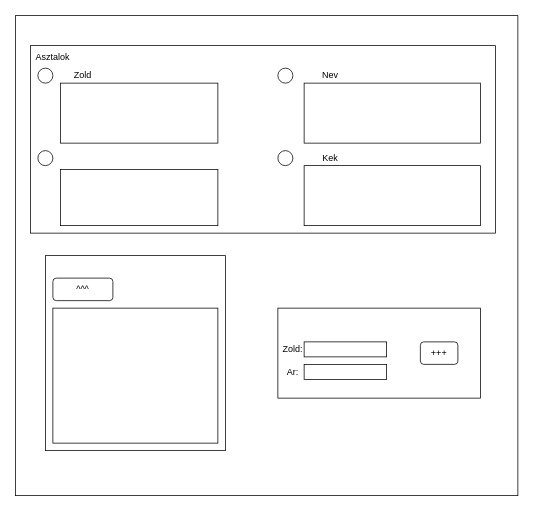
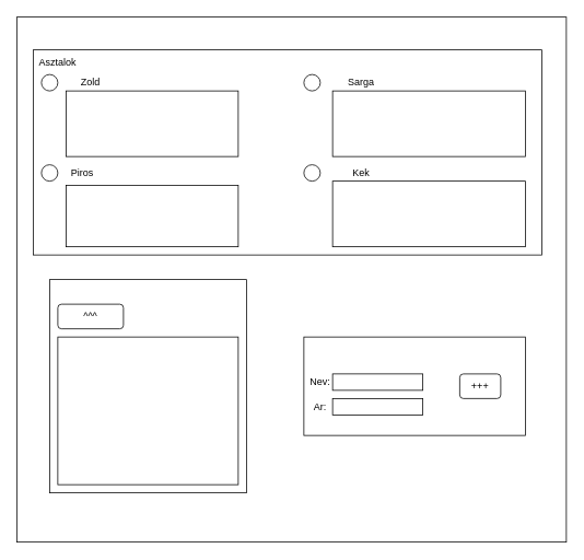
  <mxCell id="0" />
  <mxCell id="1" parent="0" />
  <mxCell id="2" value="" style="rounded=0;whiteSpace=wrap;html=1;" vertex="1" parent="1"><mxGeometry x="20" y="20" width="670" height="640" as="geometry" /></mxCell>
  <mxCell id="3" value="" style="rounded=0;whiteSpace=wrap;html=1;" vertex="1" parent="1"><mxGeometry x="40" y="60" width="620" height="250" as="geometry" /></mxCell>
  <mxCell id="4" value="" style="rounded=0;whiteSpace=wrap;html=1;" vertex="1" parent="1"><mxGeometry x="60" y="340" width="240" height="260" as="geometry" /></mxCell>
  <mxCell id="5" value="Asztalok" style="text;html=1;align=center;verticalAlign=middle;whiteSpace=wrap;rounded=0;" vertex="1" parent="1"><mxGeometry x="40" y="60" width="60" height="30" as="geometry" /></mxCell>
  <mxCell id="6" value="" style="rounded=0;whiteSpace=wrap;html=1;" vertex="1" parent="1"><mxGeometry x="370" y="410" width="270" height="120" as="geometry" /></mxCell>
- <mxCell id="7" value="Zold:" style="text;html=1;align=center;verticalAlign=middle;whiteSpace=wrap;rounded=0;" vertex="1" parent="1"><mxGeometry x="360" y="450" width="60" height="30" as="geometry" /></mxCell>
+ <mxCell id="7" value="Nev:" style="text;html=1;align=center;verticalAlign=middle;whiteSpace=wrap;rounded=0;" vertex="1" parent="1"><mxGeometry x="360" y="450" width="60" height="30" as="geometry" /></mxCell>
  <mxCell id="8" value="Ar:" style="text;html=1;align=center;verticalAlign=middle;whiteSpace=wrap;rounded=0;" vertex="1" parent="1"><mxGeometry x="360" y="480" width="60" height="30" as="geometry" /></mxCell>
  <mxCell id="9" value="" style="rounded=0;whiteSpace=wrap;html=1;" vertex="1" parent="1"><mxGeometry x="405" y="455" width="110" height="20" as="geometry" /></mxCell>
  <mxCell id="10" value="" style="rounded=0;whiteSpace=wrap;html=1;" vertex="1" parent="1"><mxGeometry x="405" y="485" width="110" height="20" as="geometry" /></mxCell>
  <mxCell id="11" value="+++" style="rounded=1;whiteSpace=wrap;html=1;" vertex="1" parent="1"><mxGeometry x="560" y="455" width="50" height="30" as="geometry" /></mxCell>
  <mxCell id="12" value="^^^" style="rounded=1;whiteSpace=wrap;html=1;" vertex="1" parent="1"><mxGeometry x="70" y="370" width="80" height="30" as="geometry" /></mxCell>
  <mxCell id="13" value="" style="ellipse;whiteSpace=wrap;html=1;aspect=fixed;" vertex="1" parent="1"><mxGeometry x="50" y="90" width="20" height="20" as="geometry" /></mxCell>
  <mxCell id="14" value="Zold" style="text;html=1;align=center;verticalAlign=middle;whiteSpace=wrap;rounded=0;" vertex="1" parent="1"><mxGeometry x="80" y="85" width="60" height="30" as="geometry" /></mxCell>
  <mxCell id="15" value="" style="ellipse;whiteSpace=wrap;html=1;aspect=fixed;" vertex="1" parent="1"><mxGeometry x="370" y="90" width="20" height="20" as="geometry" /></mxCell>
- <mxCell id="16" value="Nev" style="text;html=1;align=center;verticalAlign=middle;whiteSpace=wrap;rounded=0;" vertex="1" parent="1"><mxGeometry x="410" y="85" width="60" height="30" as="geometry" /></mxCell>
+ <mxCell id="16" value="Sarga" style="text;html=1;align=center;verticalAlign=middle;whiteSpace=wrap;rounded=0;" vertex="1" parent="1"><mxGeometry x="410" y="85" width="60" height="30" as="geometry" /></mxCell>
  <mxCell id="17" value="" style="ellipse;whiteSpace=wrap;html=1;aspect=fixed;" vertex="1" parent="1"><mxGeometry x="50" y="200" width="20" height="20" as="geometry" /></mxCell>
+ <mxCell id="18" value="Piros" style="text;html=1;align=center;verticalAlign=middle;whiteSpace=wrap;rounded=0;" vertex="1" parent="1"><mxGeometry x="70" y="195" width="60" height="30" as="geometry" /></mxCell>
  <mxCell id="19" value="" style="ellipse;whiteSpace=wrap;html=1;aspect=fixed;" vertex="1" parent="1"><mxGeometry x="370" y="200" width="20" height="20" as="geometry" /></mxCell>
  <mxCell id="20" value="Kek" style="text;html=1;align=center;verticalAlign=middle;whiteSpace=wrap;rounded=0;" vertex="1" parent="1"><mxGeometry x="410" y="195" width="60" height="30" as="geometry" /></mxCell>
  <mxCell id="21" value="" style="rounded=0;whiteSpace=wrap;html=1;" vertex="1" parent="1"><mxGeometry x="80" y="110" width="210" height="80" as="geometry" /></mxCell>
  <mxCell id="22" value="" style="rounded=0;whiteSpace=wrap;html=1;" vertex="1" parent="1"><mxGeometry x="405" y="110" width="235" height="80" as="geometry" /></mxCell>
  <mxCell id="23" value="" style="rounded=0;whiteSpace=wrap;html=1;" vertex="1" parent="1"><mxGeometry x="80" y="225" width="210" height="75" as="geometry" /></mxCell>
  <mxCell id="24" value="" style="rounded=0;whiteSpace=wrap;html=1;" vertex="1" parent="1"><mxGeometry x="405" y="220" width="235" height="80" as="geometry" /></mxCell>
  <mxCell id="25" value="" style="rounded=0;whiteSpace=wrap;html=1;" vertex="1" parent="1"><mxGeometry x="70" y="410" width="220" height="180" as="geometry" /></mxCell>
